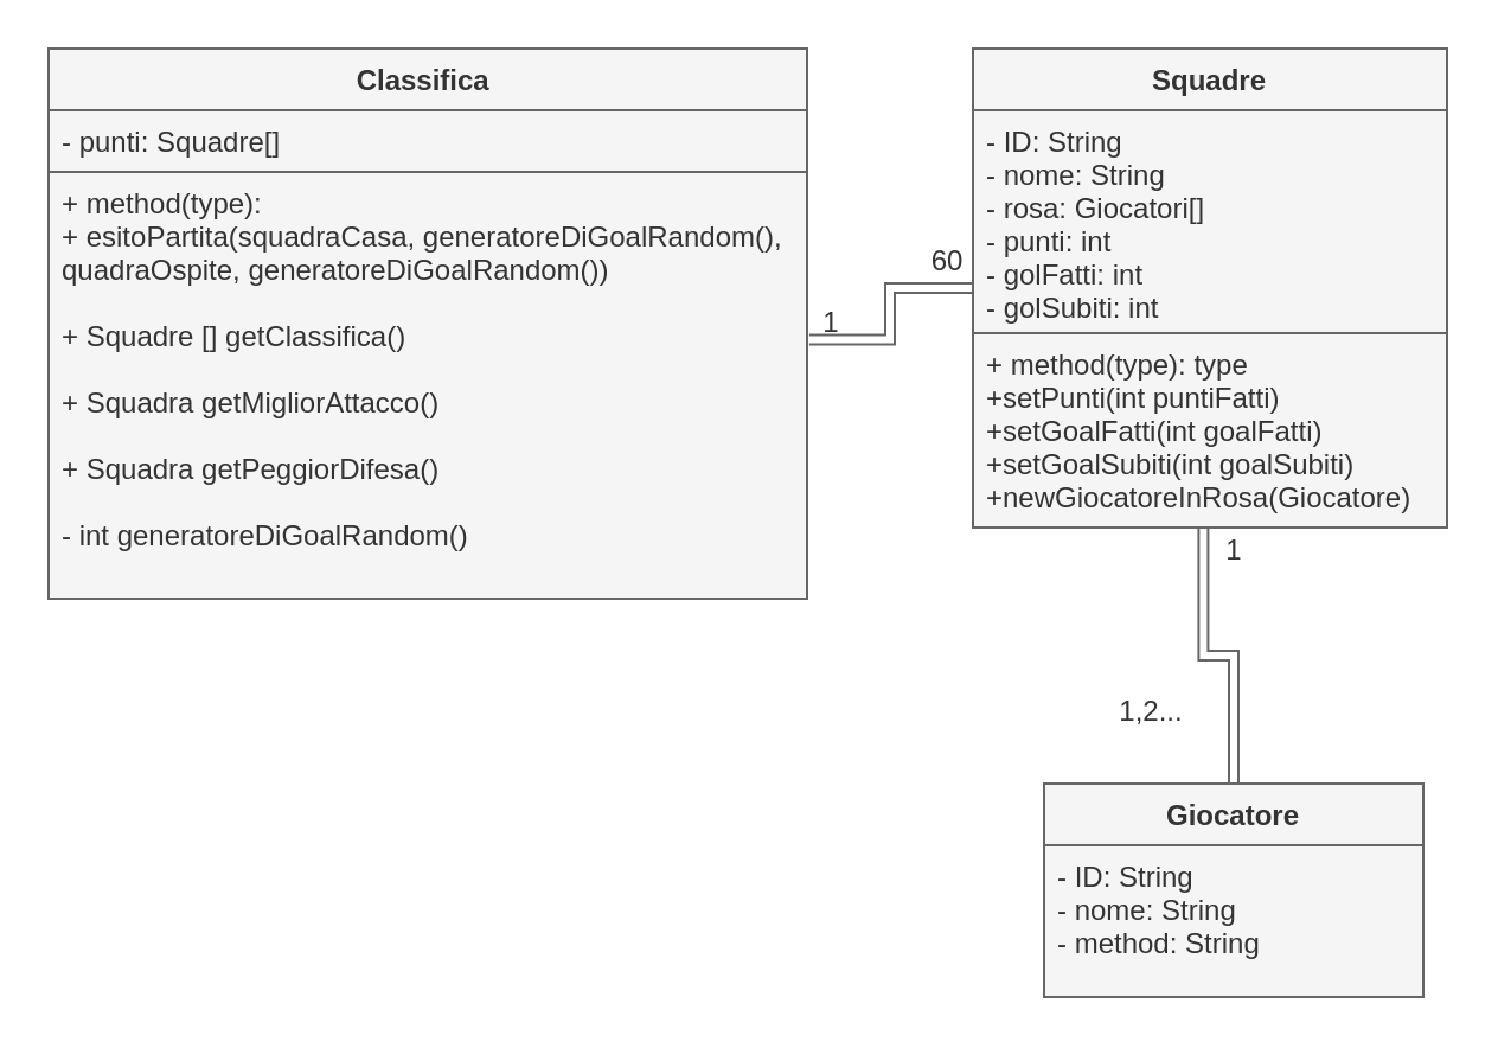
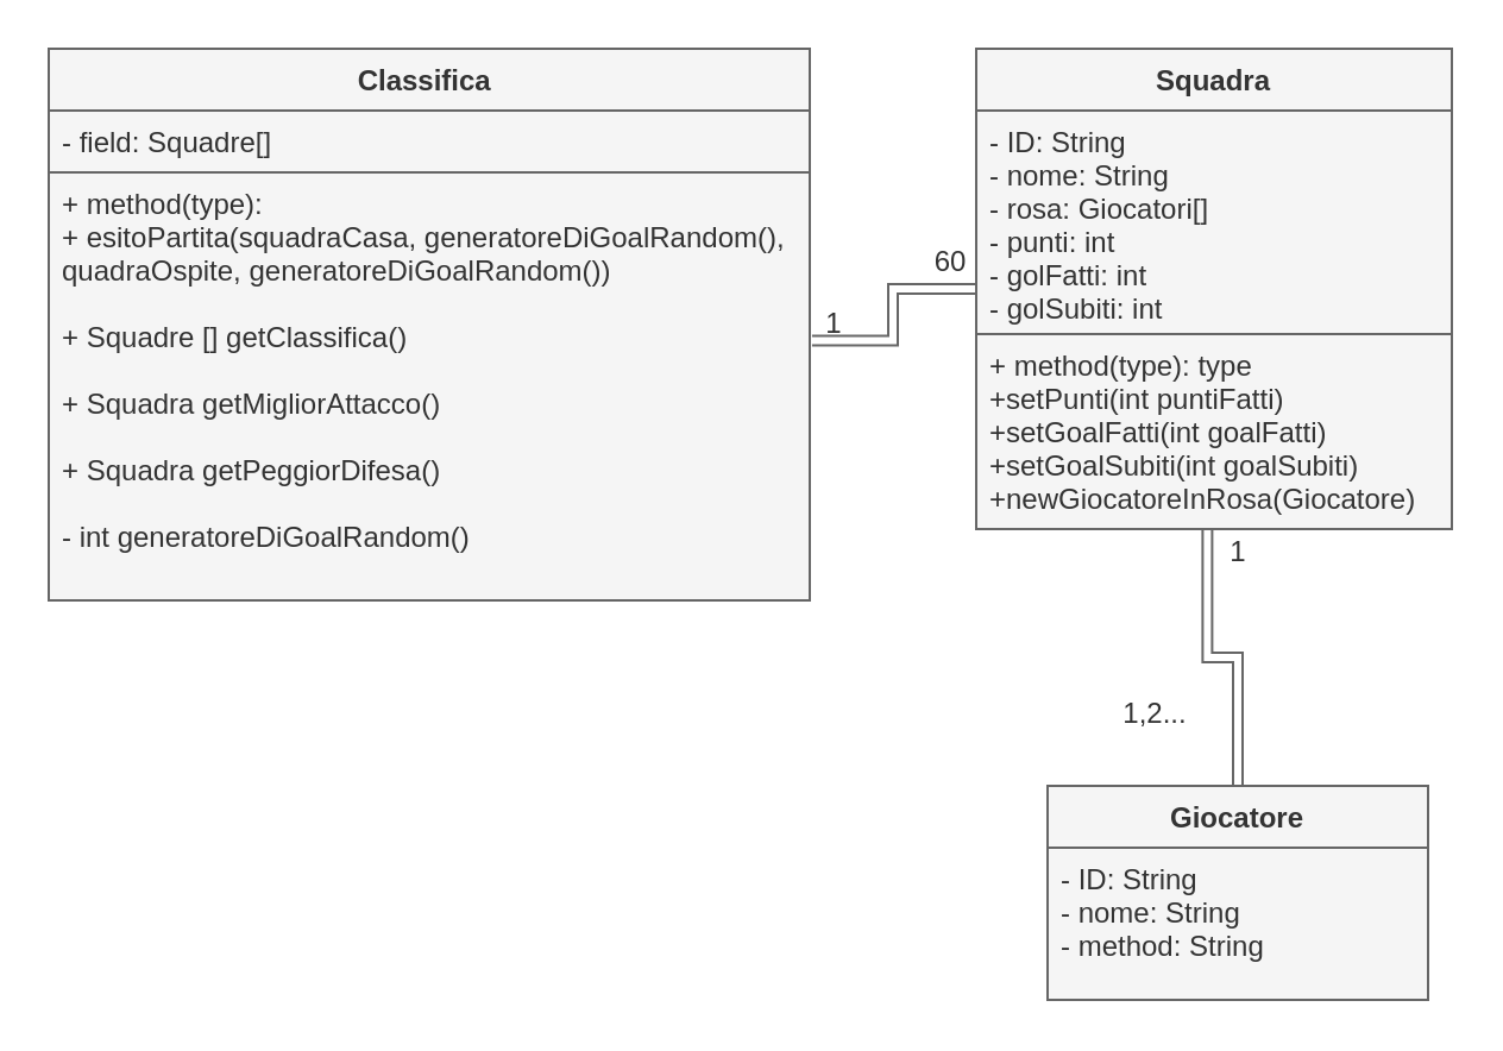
  <mxCell id="0" />
  <mxCell id="1" parent="0" />
  <mxCell id="2" value="Classifica " style="swimlane;fontStyle=1;align=center;verticalAlign=top;childLayout=stackLayout;horizontal=1;startSize=26;horizontalStack=0;resizeParent=1;resizeParentMax=0;resizeLast=0;collapsible=1;marginBottom=0;fillColor=#f5f5f5;fontColor=#333333;strokeColor=#666666;" parent="1" vertex="1"><mxGeometry x="20" y="20" width="320" height="232" as="geometry"><mxRectangle x="450" y="120" width="90" height="26" as="alternateBounds" /></mxGeometry></mxCell>
- <mxCell id="3" value="- punti: Squadre[]" style="text;align=left;verticalAlign=top;spacingLeft=4;spacingRight=4;overflow=hidden;rotatable=0;points=[[0,0.5],[1,0.5]];portConstraint=eastwest;labelBackgroundColor=none;labelBorderColor=none;fillColor=#f5f5f5;fontColor=#333333;strokeColor=#666666;" parent="2" vertex="1"><mxGeometry y="26" width="320" height="26" as="geometry" /></mxCell>
+ <mxCell id="3" value="- field: Squadre[]" style="text;align=left;verticalAlign=top;spacingLeft=4;spacingRight=4;overflow=hidden;rotatable=0;points=[[0,0.5],[1,0.5]];portConstraint=eastwest;labelBackgroundColor=none;labelBorderColor=none;fillColor=#f5f5f5;fontColor=#333333;strokeColor=#666666;" parent="2" vertex="1"><mxGeometry y="26" width="320" height="26" as="geometry" /></mxCell>
  <mxCell id="4" value="+ method(type):&#10;+ esitoPartita(squadraCasa, generatoreDiGoalRandom(), &#10;quadraOspite, generatoreDiGoalRandom())&#10;&#10;+ Squadre [] getClassifica()&#10;&#10;+ Squadra getMigliorAttacco()&#10;&#10;+ Squadra getPeggiorDifesa()&#10;&#10;- int generatoreDiGoalRandom()" style="text;align=left;verticalAlign=top;spacingLeft=4;spacingRight=4;overflow=hidden;rotatable=0;points=[[0,0.5],[1,0.5]];portConstraint=eastwest;fontColor=#333333;fillColor=#f5f5f5;strokeColor=#666666;" parent="2" vertex="1"><mxGeometry y="52" width="320" height="180" as="geometry" /></mxCell>
  <mxCell id="5" style="rounded=0;orthogonalLoop=1;jettySize=auto;html=1;entryX=1.003;entryY=0.393;entryDx=0;entryDy=0;entryPerimeter=0;verticalAlign=middle;edgeStyle=orthogonalEdgeStyle;shape=link;fillColor=#f5f5f5;strokeColor=#666666;" parent="1" source="6" target="4" edge="1"><mxGeometry relative="1" as="geometry" /></mxCell>
- <mxCell id="6" value="Squadre" style="swimlane;fontStyle=1;align=center;verticalAlign=top;childLayout=stackLayout;horizontal=1;startSize=26;horizontalStack=0;resizeParent=1;resizeParentMax=0;resizeLast=0;collapsible=1;marginBottom=0;labelBackgroundColor=none;labelBorderColor=none;fillColor=#f5f5f5;fontColor=#333333;strokeColor=#666666;" parent="1" vertex="1"><mxGeometry x="410" y="20" width="200" height="202" as="geometry"><mxRectangle x="410" y="40" width="80" height="26" as="alternateBounds" /></mxGeometry></mxCell>
+ <mxCell id="6" value="Squadra" style="swimlane;fontStyle=1;align=center;verticalAlign=top;childLayout=stackLayout;horizontal=1;startSize=26;horizontalStack=0;resizeParent=1;resizeParentMax=0;resizeLast=0;collapsible=1;marginBottom=0;labelBackgroundColor=none;labelBorderColor=none;fillColor=#f5f5f5;fontColor=#333333;strokeColor=#666666;" parent="1" vertex="1"><mxGeometry x="410" y="20" width="200" height="202" as="geometry"><mxRectangle x="410" y="40" width="80" height="26" as="alternateBounds" /></mxGeometry></mxCell>
  <mxCell id="7" value="- ID: String&#10;- nome: String&#10;- rosa: Giocatori[]&#10;- punti: int&#10;- golFatti: int&#10;- golSubiti: int" style="text;strokeColor=#666666;fillColor=#f5f5f5;align=left;verticalAlign=top;spacingLeft=4;spacingRight=4;overflow=hidden;rotatable=0;points=[[0,0.5],[1,0.5]];portConstraint=eastwest;fontColor=#333333;" parent="6" vertex="1"><mxGeometry y="26" width="200" height="94" as="geometry" /></mxCell>
  <mxCell id="8" value="+ method(type): type&#10;+setPunti(int puntiFatti)&#10;+setGoalFatti(int goalFatti)&#10;+setGoalSubiti(int goalSubiti)&#10;+newGiocatoreInRosa(Giocatore)" style="text;strokeColor=#666666;fillColor=#f5f5f5;align=left;verticalAlign=top;spacingLeft=4;spacingRight=4;overflow=hidden;rotatable=0;points=[[0,0.5],[1,0.5]];portConstraint=eastwest;fontColor=#333333;" parent="6" vertex="1"><mxGeometry y="120" width="200" height="82" as="geometry" /></mxCell>
  <mxCell id="9" style="edgeStyle=orthogonalEdgeStyle;shape=link;rounded=0;orthogonalLoop=1;jettySize=auto;html=1;entryX=0.486;entryY=1.005;entryDx=0;entryDy=0;entryPerimeter=0;strokeColor=#666666;fillColor=#f5f5f5;" parent="1" source="10" target="8" edge="1"><mxGeometry relative="1" as="geometry" /></mxCell>
  <mxCell id="10" value="Giocatore" style="swimlane;fontStyle=1;align=center;verticalAlign=top;childLayout=stackLayout;horizontal=1;startSize=26;horizontalStack=0;resizeParent=1;resizeParentMax=0;resizeLast=0;collapsible=1;marginBottom=0;fillColor=#f5f5f5;fontColor=#333333;strokeColor=#666666;" parent="1" vertex="1"><mxGeometry x="440" y="330" width="160" height="90" as="geometry"><mxRectangle x="460" y="280" width="90" height="26" as="alternateBounds" /></mxGeometry></mxCell>
  <mxCell id="11" value="- ID: String&#10;- nome: String&#10;- method: String" style="text;strokeColor=#666666;fillColor=#f5f5f5;align=left;verticalAlign=top;spacingLeft=4;spacingRight=4;overflow=hidden;rotatable=0;points=[[0,0.5],[1,0.5]];portConstraint=eastwest;fontColor=#333333;" parent="10" vertex="1"><mxGeometry y="26" width="160" height="64" as="geometry" /></mxCell>
  <mxCell id="12" value="60" style="text;html=1;align=center;verticalAlign=middle;resizable=0;points=[];autosize=1;fillColor=none;fontColor=#333333;strokeColor=none;" parent="1" vertex="1"><mxGeometry x="384" y="100" width="30" height="20" as="geometry" /></mxCell>
  <mxCell id="13" value="1" style="text;html=1;align=center;verticalAlign=middle;resizable=0;points=[];autosize=1;fillColor=none;fontColor=#333333;strokeColor=none;" parent="1" vertex="1"><mxGeometry x="340" y="126" width="20" height="20" as="geometry" /></mxCell>
  <mxCell id="14" value="1,2..." style="text;html=1;align=center;verticalAlign=middle;resizable=0;points=[];autosize=1;fillColor=none;fontColor=#333333;strokeColor=none;" parent="1" vertex="1"><mxGeometry x="465" y="290" width="40" height="20" as="geometry" /></mxCell>
  <mxCell id="15" value="1" style="text;html=1;align=center;verticalAlign=middle;resizable=0;points=[];autosize=1;fillColor=none;fontColor=#333333;strokeColor=none;" parent="1" vertex="1"><mxGeometry x="510" y="222" width="20" height="20" as="geometry" /></mxCell>
